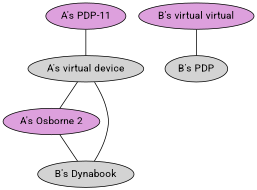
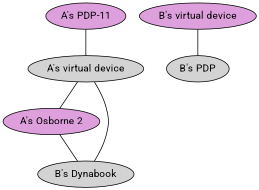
  graph {
    fontname=Roboto
    node [fillcolor=plum fontname=Roboto style=filled]
    edge [fontname=Roboto]
    n1 [label="A's PDP-11"]
    n2 [fillcolor=lightgrey label="A's virtual device"]
    n3 [label="A's Osborne 2"]
    n4 [fillcolor=lightgrey label="B's Dynabook"]
-   n5 [label="B's virtual virtual"]
+   n5 [label="B's virtual device"]
    n6 [fillcolor=lightgrey label="B's PDP"]
    n1 -- n2
    n2 -- n3
    n3 -- n4
    n4 -- n2
    n5 -- n6
  }
